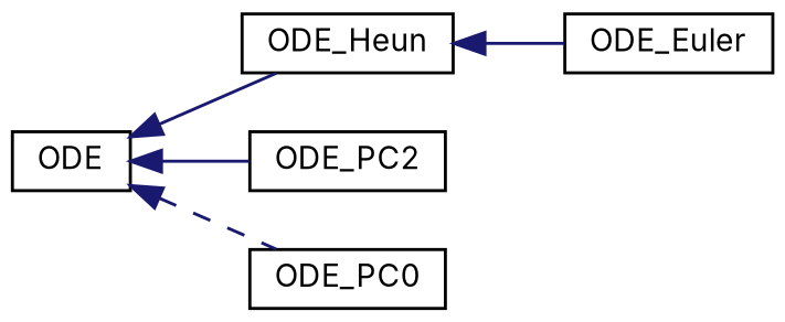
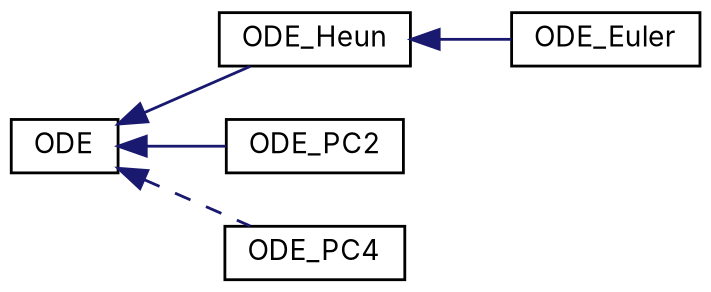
  digraph {
    fontname=Inter
    rankdir=LR
    node [color=black fillcolor=white fontname=Inter fontsize=10 shape=record style=filled]
    edge [color=midnightblue dir=back fontname=Inter fontsize=10 labelfontname=Helvetica labelfontsize=10 style=solid]
    n1 [height=0.2 label=ODE width=0.4]
    n2 [height=0.2 label=ODE_Heun width=0.4]
    n3 [height=0.2 label=ODE_PC2 width=0.4]
-   n4 [height=0.2 label=ODE_PC0 width=0.4]
+   n4 [height=0.2 label=ODE_PC4 width=0.4]
    n5 [height=0.2 label=ODE_Euler width=0.4]
    n1 -> n2
    n1 -> n3
    n1 -> n4 [style=dashed]
    n2 -> n5
  }
